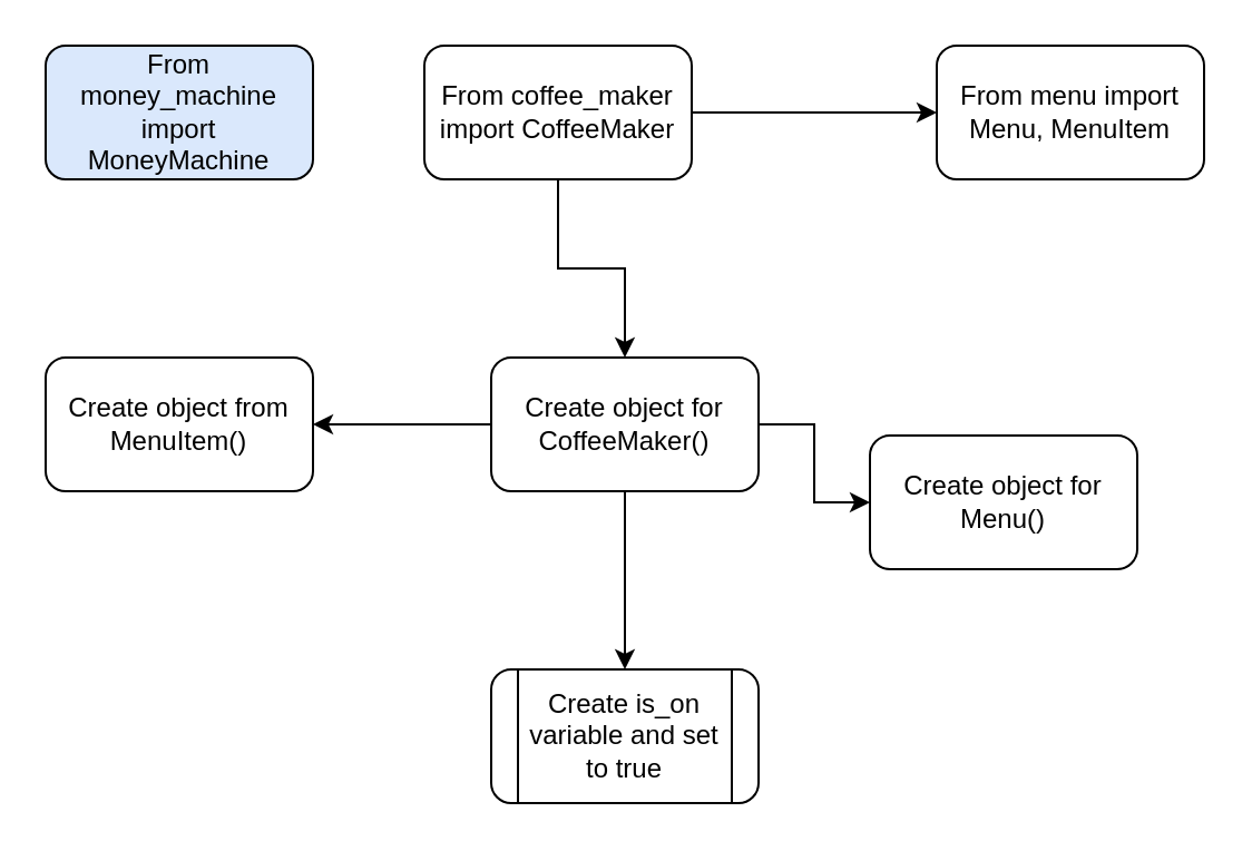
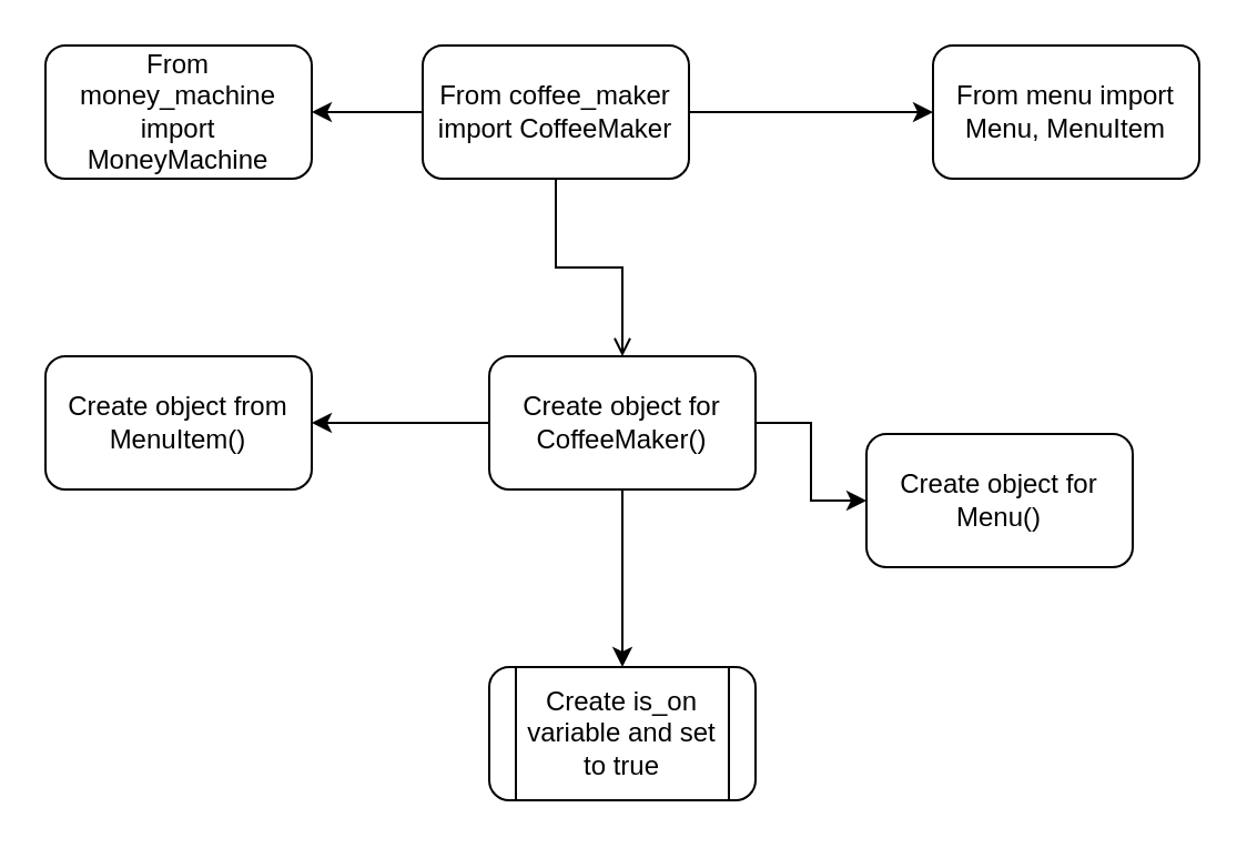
  <mxCell id="0" />
  <mxCell id="1" parent="0" />
  <mxCell id="2" value="" style="edgeStyle=orthogonalEdgeStyle;rounded=0;orthogonalLoop=1;jettySize=auto;html=1;" edge="1" parent="1" source="5" target="6"><mxGeometry relative="1" as="geometry" /></mxCell>
- <mxCell id="4" value="" style="edgeStyle=orthogonalEdgeStyle;rounded=0;orthogonalLoop=1;jettySize=auto;html=1;" edge="1" parent="1" source="5" target="11"><mxGeometry relative="1" as="geometry" /></mxCell>
+ <mxCell id="3" value="" style="edgeStyle=orthogonalEdgeStyle;rounded=0;orthogonalLoop=1;jettySize=auto;html=1;" edge="1" parent="1" source="5" target="7"><mxGeometry relative="1" as="geometry" /></mxCell>
+ <mxCell id="4" value="" style="edgeStyle=orthogonalEdgeStyle;rounded=0;orthogonalLoop=1;jettySize=auto;html=1;endArrow=open;" edge="1" parent="1" source="5" target="11"><mxGeometry relative="1" as="geometry" /></mxCell>
  <mxCell id="5" value="From coffee_maker import CoffeeMaker" style="rounded=1;whiteSpace=wrap;html=1;" vertex="1" parent="1"><mxGeometry x="190" y="20" width="120" height="60" as="geometry" /></mxCell>
  <mxCell id="6" value="From menu import Menu, MenuItem" style="whiteSpace=wrap;html=1;rounded=1;" vertex="1" parent="1"><mxGeometry x="420" y="20" width="120" height="60" as="geometry" /></mxCell>
- <mxCell id="7" value="&lt;div&gt;From money_machine import MoneyMachine&lt;br&gt;&lt;/div&gt;" style="whiteSpace=wrap;html=1;rounded=1;fillColor=#dae8fc;" vertex="1" parent="1"><mxGeometry x="20" y="20" width="120" height="60" as="geometry" /></mxCell>
+ <mxCell id="7" value="&lt;div&gt;From money_machine import MoneyMachine&lt;br&gt;&lt;/div&gt;" style="whiteSpace=wrap;html=1;rounded=1;" vertex="1" parent="1"><mxGeometry x="20" y="20" width="120" height="60" as="geometry" /></mxCell>
  <mxCell id="8" value="" style="edgeStyle=orthogonalEdgeStyle;rounded=0;orthogonalLoop=1;jettySize=auto;html=1;" edge="1" parent="1" source="11" target="12"><mxGeometry relative="1" as="geometry" /></mxCell>
  <mxCell id="9" value="" style="edgeStyle=orthogonalEdgeStyle;rounded=0;orthogonalLoop=1;jettySize=auto;html=1;" edge="1" parent="1" source="11" target="13"><mxGeometry relative="1" as="geometry" /></mxCell>
  <mxCell id="10" value="" style="edgeStyle=orthogonalEdgeStyle;rounded=0;orthogonalLoop=1;jettySize=auto;html=1;" edge="1" parent="1" source="11" target="14"><mxGeometry relative="1" as="geometry" /></mxCell>
  <mxCell id="11" value="Create object for CoffeeMaker()" style="whiteSpace=wrap;html=1;rounded=1;" vertex="1" parent="1"><mxGeometry x="220" y="160" width="120" height="60" as="geometry" /></mxCell>
  <mxCell id="12" value="Create object for Menu()" style="whiteSpace=wrap;html=1;rounded=1;" vertex="1" parent="1"><mxGeometry x="390" y="195" width="120" height="60" as="geometry" /></mxCell>
  <mxCell id="13" value="Create object from MenuItem()" style="whiteSpace=wrap;html=1;rounded=1;" vertex="1" parent="1"><mxGeometry x="20" y="160" width="120" height="60" as="geometry" /></mxCell>
  <mxCell id="14" value="Create is_on variable and set to true" style="shape=process;whiteSpace=wrap;html=1;backgroundOutline=1;rounded=1;" vertex="1" parent="1"><mxGeometry x="220" y="300" width="120" height="60" as="geometry" /></mxCell>
